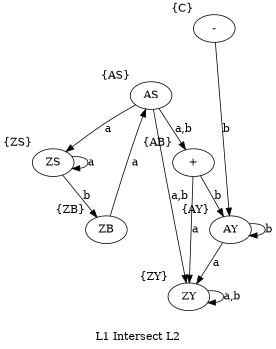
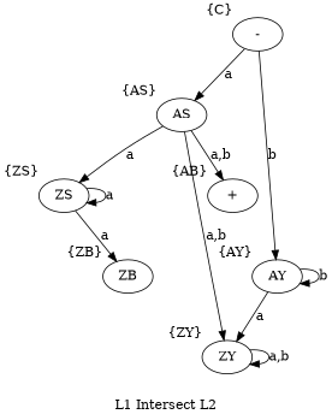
  digraph {
    label="L1 Intersect L2"
    rankdir=TB
    n1 [label="-" xlabel="{C}"]
    AS [xlabel="{AS}"]
    AY [xlabel="{AY}"]
    ZS [xlabel="{ZS}"]
    n5 [label="+" xlabel="{AB}"]
    ZY [xlabel="{ZY}"]
    ZB [xlabel="{ZB}"]
-   ZB -> AS [label=a]
+   n1 -> AS [label=a]
    n1 -> AY [label=b]
    AS -> ZS [label=a]
    AS -> n5 [label="a,b"]
    AS -> ZY [label="a,b"]
    AY -> AY [label=b]
    AY -> ZY [label=a]
    ZS -> ZS [label=a]
-   ZS -> ZB [label=b]
-   n5 -> AY [label=b]
-   n5 -> ZY [label=a]
+   ZS -> ZB [label=a]
    ZY -> ZY [label="a,b"]
  }
